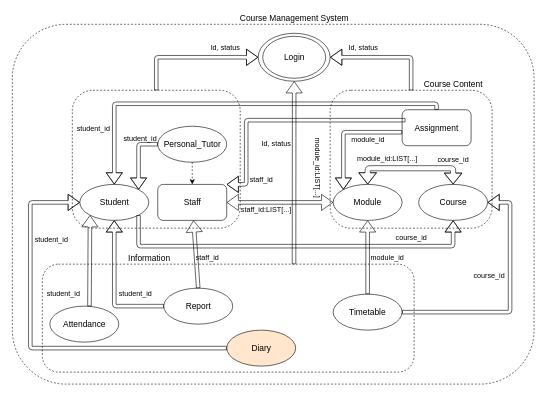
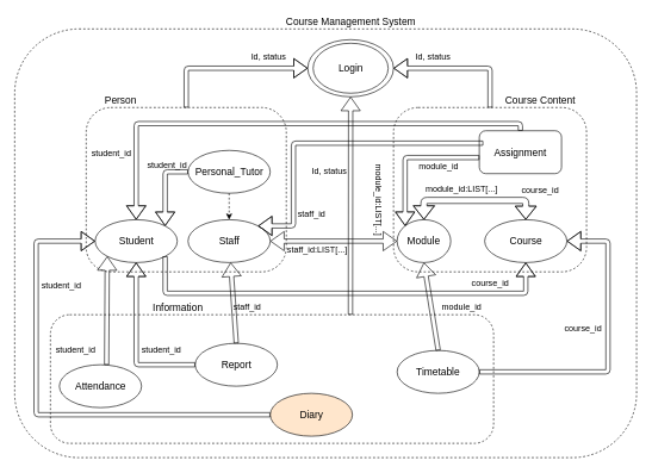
  <mxCell id="0" />
  <mxCell id="1" parent="0" />
  <mxCell id="2" value="" style="shape=flexArrow;endArrow=classic;html=1;rounded=1;fontSize=14;exitX=0;exitY=0.5;exitDx=0;exitDy=0;entryX=0.5;entryY=1;entryDx=0;entryDy=0;edgeStyle=orthogonalEdgeStyle;width=6;" edge="1" parent="1" source="36" target="7"><mxGeometry width="50" height="50" relative="1" as="geometry"><mxPoint x="450" y="350" as="sourcePoint" /><mxPoint x="500" y="300" as="targetPoint" /></mxGeometry></mxCell>
  <mxCell id="3" value="" style="rounded=1;whiteSpace=wrap;html=1;fontSize=12;strokeWidth=1;dashed=1;" vertex="1" parent="1"><mxGeometry x="110" y="410" width="350" height="140" as="geometry" /></mxCell>
  <mxCell id="4" value="" style="rounded=1;whiteSpace=wrap;html=1;dashed=1;strokeWidth=1;" vertex="1" parent="1"><mxGeometry x="20" y="40" width="870" height="600" as="geometry" /></mxCell>
  <mxCell id="5" value="&lt;font style=&quot;font-size: 14px&quot;&gt;Course Management System&lt;/font&gt;" style="text;html=1;align=center;verticalAlign=middle;resizable=0;points=[];autosize=1;strokeColor=none;fillColor=none;" vertex="1" parent="1"><mxGeometry x="390" y="20" width="200" height="20" as="geometry" /></mxCell>
  <mxCell id="6" value="" style="rounded=1;whiteSpace=wrap;html=1;dashed=1;fontSize=14;strokeWidth=1;" vertex="1" parent="1"><mxGeometry x="120" y="150" width="280" height="230" as="geometry" /></mxCell>
  <mxCell id="7" value="Student" style="ellipse;whiteSpace=wrap;html=1;fontSize=14;strokeWidth=1;" vertex="1" parent="1"><mxGeometry x="132.5" y="307" width="115" height="60" as="geometry" /></mxCell>
- <mxCell id="8" value="Staff" style="whiteSpace=wrap;html=1;fontSize=14;strokeWidth=1;rounded=1;" vertex="1" parent="1"><mxGeometry x="262.5" y="307" width="115" height="60" as="geometry" /></mxCell>
+ <mxCell id="8" value="Staff" style="ellipse;whiteSpace=wrap;html=1;fontSize=14;strokeWidth=1;" vertex="1" parent="1"><mxGeometry x="262.5" y="307" width="115" height="60" as="geometry" /></mxCell>
  <mxCell id="9" value="Personal_Tutor" style="ellipse;whiteSpace=wrap;html=1;fontSize=14;strokeWidth=1;" vertex="1" parent="1"><mxGeometry x="262.5" y="210" width="115" height="60" as="geometry" /></mxCell>
  <mxCell id="10" value="" style="rounded=1;whiteSpace=wrap;html=1;dashed=1;fontSize=14;strokeWidth=1;" vertex="1" parent="1"><mxGeometry x="550" y="150" width="270" height="230" as="geometry" /></mxCell>
- <mxCell id="11" value="Course" style="ellipse;whiteSpace=wrap;html=1;fontSize=14;strokeWidth=1;" vertex="1" parent="1"><mxGeometry x="697.5" y="307" width="115" height="60" as="geometry" /></mxCell>
- <mxCell id="12" value="Module" style="ellipse;whiteSpace=wrap;html=1;fontSize=14;strokeWidth=1;" vertex="1" parent="1"><mxGeometry x="555" y="307" width="115" height="60" as="geometry" /></mxCell>
+ <mxCell id="11" value="Course" style="ellipse;whiteSpace=wrap;html=1;fontSize=14;strokeWidth=1;" vertex="1" parent="1"><mxGeometry x="677.5" y="307" width="115" height="60" as="geometry" /></mxCell>
+ <mxCell id="12" value="Module" style="ellipse;whiteSpace=wrap;html=1;fontSize=14;strokeWidth=1;" vertex="1" parent="1"><mxGeometry x="555" y="307" width="75" height="60" as="geometry" /></mxCell>
  <mxCell id="13" value="Assignment" style="whiteSpace=wrap;html=1;fontSize=14;strokeWidth=1;rounded=1;" vertex="1" parent="1"><mxGeometry x="670" y="182.5" width="115" height="60" as="geometry" /></mxCell>
  <mxCell id="14" value="" style="ellipse;whiteSpace=wrap;html=1;fontSize=14;strokeWidth=1;" vertex="1" parent="1"><mxGeometry x="430" y="55" width="120" height="80" as="geometry" /></mxCell>
+ <mxCell id="15" value="Person" style="text;html=1;resizable=0;autosize=1;align=center;verticalAlign=middle;points=[];fillColor=none;strokeColor=none;rounded=0;fontSize=14;" vertex="1" parent="1"><mxGeometry x="137.5" y="130" width="60" height="20" as="geometry" /></mxCell>
  <mxCell id="16" value="Course Content" style="text;html=1;resizable=0;autosize=1;align=center;verticalAlign=middle;points=[];fillColor=none;strokeColor=none;rounded=0;fontSize=14;" vertex="1" parent="1"><mxGeometry x="700" y="130" width="110" height="20" as="geometry" /></mxCell>
  <mxCell id="17" value="Login" style="ellipse;whiteSpace=wrap;html=1;fontSize=14;strokeWidth=1;" vertex="1" parent="1"><mxGeometry x="437.5" y="60" width="105" height="70" as="geometry" /></mxCell>
  <mxCell id="18" value="" style="shape=flexArrow;endArrow=classic;html=1;rounded=1;fontSize=14;entryX=1;entryY=0;entryDx=0;entryDy=0;exitX=0;exitY=0.5;exitDx=0;exitDy=0;edgeStyle=orthogonalEdgeStyle;width=6;" edge="1" parent="1" source="9" target="7"><mxGeometry width="50" height="50" relative="1" as="geometry"><mxPoint x="190" y="235" as="sourcePoint" /><mxPoint x="240" y="185" as="targetPoint" /></mxGeometry></mxCell>
  <mxCell id="19" value="" style="shape=flexArrow;endArrow=classic;html=1;rounded=1;fontSize=14;entryX=0.5;entryY=1;entryDx=0;entryDy=0;edgeStyle=elbowEdgeStyle;elbow=vertical;exitX=1;exitY=1;exitDx=0;exitDy=0;width=6;" edge="1" parent="1" source="7" target="11"><mxGeometry width="50" height="50" relative="1" as="geometry"><mxPoint x="450" y="350" as="sourcePoint" /><mxPoint x="500" y="300" as="targetPoint" /><Array as="points"><mxPoint x="490" y="410" /></Array></mxGeometry></mxCell>
  <mxCell id="20" value="" style="shape=flexArrow;endArrow=classic;html=1;rounded=1;fontSize=14;entryX=0;entryY=0;entryDx=0;entryDy=0;exitX=0;exitY=0.625;exitDx=0;exitDy=0;edgeStyle=orthogonalEdgeStyle;width=6;exitPerimeter=0;" edge="1" parent="1" source="13" target="12"><mxGeometry width="50" height="50" relative="1" as="geometry"><mxPoint x="450" y="350" as="sourcePoint" /><mxPoint x="500" y="300" as="targetPoint" /></mxGeometry></mxCell>
  <mxCell id="21" value="&lt;font style=&quot;font-size: 12px&quot;&gt;student_id&lt;/font&gt;" style="text;html=1;resizable=0;autosize=1;align=center;verticalAlign=middle;points=[];fillColor=none;strokeColor=none;rounded=0;fontSize=14;" vertex="1" parent="1"><mxGeometry x="197.5" y="220" width="70" height="20" as="geometry" /></mxCell>
  <mxCell id="22" value="course_id" style="text;html=1;resizable=0;autosize=1;align=center;verticalAlign=middle;points=[];fillColor=none;strokeColor=none;rounded=0;fontSize=12;" vertex="1" parent="1"><mxGeometry x="650" y="387" width="70" height="20" as="geometry" /></mxCell>
  <mxCell id="23" value="" style="shape=flexArrow;endArrow=classic;startArrow=classic;html=1;rounded=1;fontSize=12;entryX=0;entryY=0.5;entryDx=0;entryDy=0;width=6;" edge="1" parent="1" source="8" target="12"><mxGeometry width="100" height="100" relative="1" as="geometry"><mxPoint x="430" y="390" as="sourcePoint" /><mxPoint x="530" y="290" as="targetPoint" /></mxGeometry></mxCell>
  <mxCell id="24" value="student_id" style="text;html=1;resizable=0;autosize=1;align=center;verticalAlign=middle;points=[];fillColor=none;strokeColor=none;rounded=0;fontSize=12;" vertex="1" parent="1"><mxGeometry y="390" width="70" height="20" as="geometry" x="50" /></mxCell>
  <mxCell id="25" value="course_id" style="text;html=1;resizable=0;autosize=1;align=center;verticalAlign=middle;points=[];fillColor=none;strokeColor=none;rounded=0;fontSize=12;" vertex="1" parent="1"><mxGeometry x="780" y="450" width="70" height="20" as="geometry" /></mxCell>
  <mxCell id="26" value="staff_id:LIST[...]" style="text;html=1;resizable=0;autosize=1;align=center;verticalAlign=middle;points=[];fillColor=none;strokeColor=none;rounded=0;fontSize=12;" vertex="1" parent="1"><mxGeometry x="392.5" y="340" width="100" height="20" as="geometry" /></mxCell>
  <mxCell id="27" value="module_id:LIST[...]" style="text;html=1;resizable=0;autosize=1;align=center;verticalAlign=middle;points=[];fillColor=none;strokeColor=none;rounded=0;fontSize=12;rotation=90;" vertex="1" parent="1"><mxGeometry x="470" y="269" width="120" height="20" as="geometry" /></mxCell>
  <mxCell id="28" value="module_id" style="text;html=1;resizable=0;autosize=1;align=center;verticalAlign=middle;points=[];fillColor=none;strokeColor=none;rounded=0;fontSize=12;" vertex="1" parent="1"><mxGeometry x="577.5" y="222.5" width="70" height="20" as="geometry" /></mxCell>
  <mxCell id="29" value="module_id:LIST[...]" style="text;html=1;resizable=0;autosize=1;align=center;verticalAlign=middle;points=[];fillColor=none;strokeColor=none;rounded=0;fontSize=12;" vertex="1" parent="1"><mxGeometry x="585" y="255" width="120" height="20" as="geometry" /></mxCell>
  <mxCell id="30" value="" style="shape=flexArrow;endArrow=classic;html=1;rounded=1;fontSize=12;entryX=0;entryY=0.5;entryDx=0;entryDy=0;exitX=0.5;exitY=0;exitDx=0;exitDy=0;edgeStyle=orthogonalEdgeStyle;width=6;" edge="1" parent="1" source="6" target="14"><mxGeometry width="50" height="50" relative="1" as="geometry"><mxPoint x="450" y="360" as="sourcePoint" /><mxPoint x="500" y="310" as="targetPoint" /></mxGeometry></mxCell>
  <mxCell id="31" value="" style="shape=flexArrow;endArrow=classic;html=1;rounded=1;fontSize=12;entryX=1;entryY=0.5;entryDx=0;entryDy=0;exitX=0.5;exitY=0;exitDx=0;exitDy=0;edgeStyle=orthogonalEdgeStyle;width=6;" edge="1" parent="1" source="10" target="14"><mxGeometry width="50" height="50" relative="1" as="geometry"><mxPoint x="450" y="360" as="sourcePoint" /><mxPoint x="500" y="310" as="targetPoint" /></mxGeometry></mxCell>
  <mxCell id="32" value="Id, status" style="text;html=1;resizable=0;autosize=1;align=center;verticalAlign=middle;points=[];fillColor=none;strokeColor=none;rounded=0;fontSize=12;" vertex="1" parent="1"><mxGeometry x="345" y="70" width="60" height="20" as="geometry" /></mxCell>
  <mxCell id="33" value="Id, status" style="text;html=1;resizable=0;autosize=1;align=center;verticalAlign=middle;points=[];fillColor=none;strokeColor=none;rounded=0;fontSize=12;" vertex="1" parent="1"><mxGeometry x="575" y="70" width="60" height="20" as="geometry" /></mxCell>
  <mxCell id="34" value="Id, status" style="text;html=1;resizable=0;autosize=1;align=center;verticalAlign=middle;points=[];fillColor=none;strokeColor=none;rounded=0;fontSize=12;" vertex="1" parent="1"><mxGeometry x="430" y="230" width="60" height="20" as="geometry" /></mxCell>
  <mxCell id="35" value="" style="rounded=1;whiteSpace=wrap;html=1;dashed=1;fontSize=12;strokeWidth=1;" vertex="1" parent="1"><mxGeometry x="70" y="440" width="620" height="180" as="geometry" /></mxCell>
  <mxCell id="36" value="Report" style="ellipse;whiteSpace=wrap;html=1;fontSize=14;strokeWidth=1;" vertex="1" parent="1"><mxGeometry x="272.5" y="480" width="115" height="60" as="geometry" /></mxCell>
  <mxCell id="37" value="Attendance" style="ellipse;whiteSpace=wrap;html=1;fontSize=14;strokeWidth=1;" vertex="1" parent="1"><mxGeometry x="82.5" y="510" width="115" height="60" as="geometry" /></mxCell>
  <mxCell id="38" value="" style="shape=flexArrow;endArrow=classic;html=1;rounded=1;fontSize=14;exitX=0.575;exitY=0.002;exitDx=0;exitDy=0;width=6;entryX=0;entryY=1;entryDx=0;entryDy=0;exitPerimeter=0;" edge="1" parent="1" source="37" target="7"><mxGeometry width="50" height="50" relative="1" as="geometry"><mxPoint x="450" y="350" as="sourcePoint" /><mxPoint x="145" y="360" as="targetPoint" /></mxGeometry></mxCell>
  <mxCell id="39" value="" style="shape=flexArrow;endArrow=classic;html=1;rounded=1;fontSize=14;exitX=0;exitY=0.5;exitDx=0;exitDy=0;entryX=0;entryY=0.5;entryDx=0;entryDy=0;edgeStyle=orthogonalEdgeStyle;width=6;" edge="1" parent="1" source="41" target="7"><mxGeometry width="50" height="50" relative="1" as="geometry"><mxPoint x="450" y="350" as="sourcePoint" /><mxPoint x="500" y="300" as="targetPoint" /><Array as="points"><mxPoint y="580" x="50" /><mxPoint y="337" x="50" /></Array></mxGeometry></mxCell>
  <mxCell id="40" value="staff_id" style="text;html=1;resizable=0;autosize=1;align=center;verticalAlign=middle;points=[];fillColor=none;strokeColor=none;rounded=0;fontSize=12;" vertex="1" parent="1"><mxGeometry x="320" y="420" width="50" height="20" as="geometry" /></mxCell>
  <mxCell id="41" value="Diary" style="ellipse;whiteSpace=wrap;html=1;fontSize=14;strokeWidth=1;fillColor=#ffe6cc;" vertex="1" parent="1"><mxGeometry x="377.5" y="550" width="115" height="60" as="geometry" /></mxCell>
  <mxCell id="42" value="Timetable" style="ellipse;whiteSpace=wrap;html=1;fontSize=14;strokeWidth=1;" vertex="1" parent="1"><mxGeometry x="555" y="490" width="115" height="60" as="geometry" /></mxCell>
  <mxCell id="43" value="" style="shape=flexArrow;endArrow=classic;html=1;rounded=1;fontSize=14;exitX=0.5;exitY=0;exitDx=0;exitDy=0;entryX=0.5;entryY=1;entryDx=0;entryDy=0;width=6;" edge="1" parent="1" source="42" target="12"><mxGeometry width="50" height="50" relative="1" as="geometry"><mxPoint x="450" y="350" as="sourcePoint" /><mxPoint x="582" y="340" as="targetPoint" /></mxGeometry></mxCell>
  <mxCell id="44" value="" style="shape=flexArrow;endArrow=classic;html=1;rounded=1;fontSize=14;entryX=1;entryY=0.5;entryDx=0;entryDy=0;exitX=1;exitY=0.5;exitDx=0;exitDy=0;edgeStyle=orthogonalEdgeStyle;width=6;" edge="1" parent="1" source="42" target="11"><mxGeometry width="50" height="50" relative="1" as="geometry"><mxPoint x="680" y="450" as="sourcePoint" /><mxPoint x="800" y="400" as="targetPoint" /><Array as="points"><mxPoint x="850" y="520" /><mxPoint x="850" y="337" /></Array></mxGeometry></mxCell>
  <mxCell id="45" value="&lt;font style=&quot;font-size: 14px;&quot;&gt;Information&lt;/font&gt;" style="text;html=1;resizable=0;autosize=1;align=center;verticalAlign=middle;points=[];fillColor=none;strokeColor=none;rounded=0;dashed=1;fontSize=14;" vertex="1" parent="1"><mxGeometry x="202.5" y="420" width="90" height="20" as="geometry" /></mxCell>
  <mxCell id="46" value="" style="shape=flexArrow;endArrow=classic;html=1;rounded=1;fontSize=14;exitX=0.5;exitY=0;exitDx=0;exitDy=0;width=6;" edge="1" parent="1" source="36" target="8"><mxGeometry width="50" height="50" relative="1" as="geometry"><mxPoint x="450" y="350" as="sourcePoint" /><mxPoint x="500" y="300" as="targetPoint" /></mxGeometry></mxCell>
  <mxCell id="47" value="student_id" style="text;html=1;resizable=0;autosize=1;align=center;verticalAlign=middle;points=[];fillColor=none;strokeColor=none;rounded=0;fontSize=12;" vertex="1" parent="1"><mxGeometry x="190" y="480" width="70" height="20" as="geometry" /></mxCell>
  <mxCell id="48" value="student_id" style="text;html=1;resizable=0;autosize=1;align=center;verticalAlign=middle;points=[];fillColor=none;strokeColor=none;rounded=0;fontSize=12;" vertex="1" parent="1"><mxGeometry x="70" y="480" width="70" height="20" as="geometry" /></mxCell>
  <mxCell id="49" value="module_id" style="text;html=1;resizable=0;autosize=1;align=center;verticalAlign=middle;points=[];fillColor=none;strokeColor=none;rounded=0;fontSize=12;" vertex="1" parent="1"><mxGeometry x="610" y="420" width="70" height="20" as="geometry" /></mxCell>
  <mxCell id="50" value="" style="shape=flexArrow;endArrow=classic;html=1;rounded=1;fontSize=12;entryX=0.5;entryY=1;entryDx=0;entryDy=0;exitX=0;exitY=0.5;exitDx=0;exitDy=0;edgeStyle=orthogonalEdgeStyle;width=6;" edge="1" parent="1" source="36" target="7"><mxGeometry width="50" height="50" relative="1" as="geometry"><mxPoint x="450" y="360" as="sourcePoint" /><mxPoint x="500" y="310" as="targetPoint" /></mxGeometry></mxCell>
  <mxCell id="51" value="" style="shape=flexArrow;endArrow=classic;html=1;rounded=1;fontSize=14;entryX=0.5;entryY=1;entryDx=0;entryDy=0;width=6;exitX=0.677;exitY=0;exitDx=0;exitDy=0;exitPerimeter=0;" edge="1" parent="1" source="35" target="14"><mxGeometry width="50" height="50" relative="1" as="geometry"><mxPoint x="490" y="410" as="sourcePoint" /><mxPoint x="500" y="310" as="targetPoint" /></mxGeometry></mxCell>
  <mxCell id="52" value="" style="endArrow=classic;html=1;rounded=1;fontSize=14;exitX=0.5;exitY=1;exitDx=0;exitDy=0;entryX=0.5;entryY=0;entryDx=0;entryDy=0;dashed=1;" edge="1" parent="1" source="9" target="8"><mxGeometry width="50" height="50" relative="1" as="geometry"><mxPoint x="450" y="360" as="sourcePoint" /><mxPoint x="500" y="310" as="targetPoint" /></mxGeometry></mxCell>
  <mxCell id="53" value="" style="shape=flexArrow;endArrow=classic;html=1;rounded=1;fontSize=14;entryX=0.5;entryY=0;entryDx=0;entryDy=0;exitX=0.5;exitY=0;exitDx=0;exitDy=0;edgeStyle=orthogonalEdgeStyle;width=6;" edge="1" parent="1" source="13" target="7"><mxGeometry width="50" height="50" relative="1" as="geometry"><mxPoint x="450" y="300" as="sourcePoint" /><mxPoint x="500" y="250" as="targetPoint" /></mxGeometry></mxCell>
  <mxCell id="54" value="&lt;font style=&quot;font-size: 12px&quot;&gt;student_id&lt;/font&gt;" style="text;html=1;resizable=0;autosize=1;align=center;verticalAlign=middle;points=[];fillColor=none;strokeColor=none;rounded=0;dashed=1;fontSize=14;" vertex="1" parent="1"><mxGeometry x="120" y="202.5" width="70" height="20" as="geometry" /></mxCell>
  <mxCell id="55" value="" style="shape=flexArrow;endArrow=classic;html=1;rounded=1;fontSize=12;edgeStyle=elbowEdgeStyle;width=6;exitX=0.047;exitY=0.29;exitDx=0;exitDy=0;entryX=1;entryY=0;entryDx=0;entryDy=0;exitPerimeter=0;" edge="1" parent="1" source="13" target="8"><mxGeometry width="50" height="50" relative="1" as="geometry"><mxPoint x="680" y="191" as="sourcePoint" /><mxPoint x="348" y="310" as="targetPoint" /><Array as="points"><mxPoint x="410" y="220" /><mxPoint x="410" y="260" /></Array></mxGeometry></mxCell>
  <mxCell id="56" value="staff_id" style="text;html=1;resizable=0;autosize=1;align=center;verticalAlign=middle;points=[];fillColor=none;strokeColor=none;rounded=0;dashed=1;fontSize=12;" vertex="1" parent="1"><mxGeometry x="410" y="290" width="50" height="20" as="geometry" /></mxCell>
  <mxCell id="57" value="" style="shape=flexArrow;endArrow=classic;startArrow=classic;html=1;rounded=1;fontSize=14;entryX=0.5;entryY=0;entryDx=0;entryDy=0;exitX=0.5;exitY=0;exitDx=0;exitDy=0;width=8.571;endSize=5.81;edgeStyle=orthogonalEdgeStyle;" edge="1" parent="1" source="12" target="11"><mxGeometry width="100" height="100" relative="1" as="geometry"><mxPoint x="610" y="400" as="sourcePoint" /><mxPoint x="710" y="300" as="targetPoint" /><Array as="points"><mxPoint x="613" y="280" /><mxPoint x="755" y="280" /></Array></mxGeometry></mxCell>
  <mxCell id="58" value="&lt;font style=&quot;font-size: 12px&quot;&gt;course_id&lt;/font&gt;" style="text;html=1;resizable=0;autosize=1;align=center;verticalAlign=middle;points=[];fillColor=none;strokeColor=none;rounded=0;dashed=1;fontSize=14;" vertex="1" parent="1"><mxGeometry x="720" y="255" width="70" height="20" as="geometry" /></mxCell>
